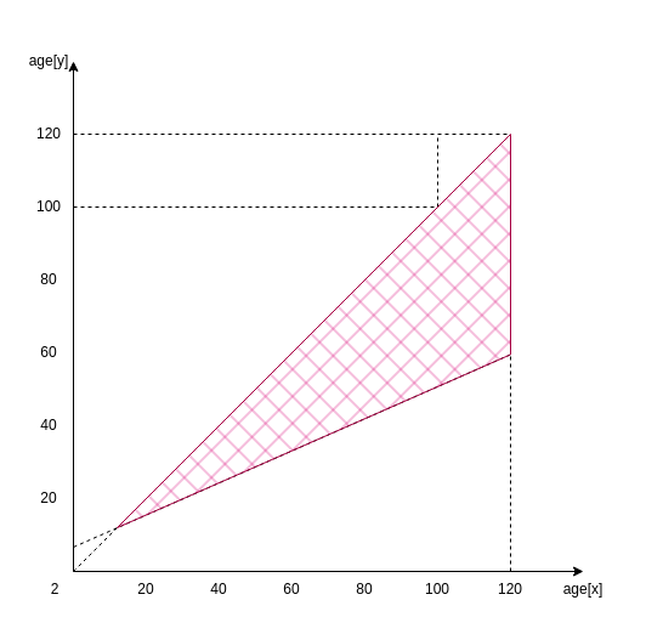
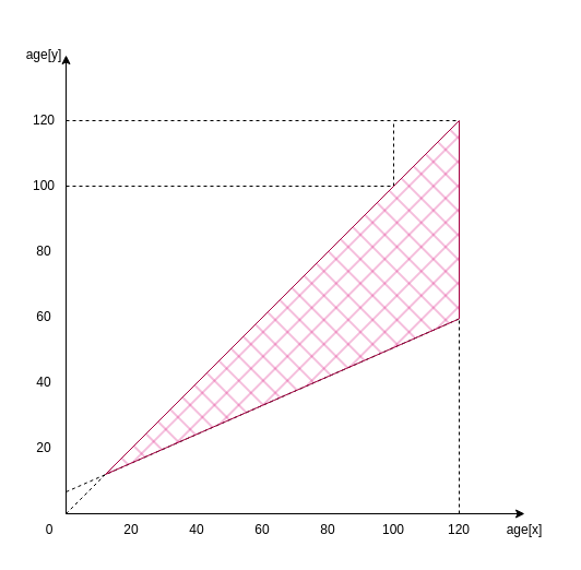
  <mxCell id="0" />
  <mxCell id="1" parent="0" />
  <mxCell id="2" value="" style="endArrow=classic;html=1;rounded=0;" edge="1" parent="1"><mxGeometry width="50" height="50" relative="1" as="geometry"><mxPoint x="60" y="470" as="sourcePoint" /><mxPoint x="480" y="470" as="targetPoint" /></mxGeometry></mxCell>
  <mxCell id="3" value="" style="endArrow=classic;html=1;rounded=0;" edge="1" parent="1"><mxGeometry width="50" height="50" relative="1" as="geometry"><mxPoint x="60" y="470" as="sourcePoint" /><mxPoint x="60" y="50" as="targetPoint" /></mxGeometry></mxCell>
  <mxCell id="4" value="" style="endArrow=none;dashed=1;html=1;rounded=0;" edge="1" parent="1"><mxGeometry width="50" height="50" relative="1" as="geometry"><mxPoint x="60" y="470" as="sourcePoint" /><mxPoint x="420" y="110" as="targetPoint" /></mxGeometry></mxCell>
  <mxCell id="5" value="" style="endArrow=none;dashed=1;html=1;rounded=0;" edge="1" parent="1"><mxGeometry width="50" height="50" relative="1" as="geometry"><mxPoint x="420" y="470" as="sourcePoint" /><mxPoint x="420" y="110" as="targetPoint" /></mxGeometry></mxCell>
  <mxCell id="6" value="" style="endArrow=none;dashed=1;html=1;rounded=0;" edge="1" parent="1"><mxGeometry width="50" height="50" relative="1" as="geometry"><mxPoint x="60" y="110" as="sourcePoint" /><mxPoint x="420" y="110" as="targetPoint" /></mxGeometry></mxCell>
  <mxCell id="7" value="" style="endArrow=none;dashed=1;html=1;rounded=0;entryX=0.56;entryY=0;entryDx=0;entryDy=0;entryPerimeter=0;" edge="1" parent="1" target="37"><mxGeometry width="50" height="50" relative="1" as="geometry"><mxPoint x="60" y="450" as="sourcePoint" /><mxPoint x="420" y="290" as="targetPoint" /></mxGeometry></mxCell>
  <mxCell id="8" value="" style="endArrow=none;dashed=1;html=1;rounded=0;" edge="1" parent="1"><mxGeometry width="50" height="50" relative="1" as="geometry"><mxPoint x="60" y="170" as="sourcePoint" /><mxPoint x="360" y="170" as="targetPoint" /></mxGeometry></mxCell>
  <mxCell id="9" value="" style="endArrow=none;dashed=1;html=1;rounded=0;" edge="1" parent="1"><mxGeometry width="50" height="50" relative="1" as="geometry"><mxPoint x="360" y="170" as="sourcePoint" /><mxPoint x="360" y="110" as="targetPoint" /></mxGeometry></mxCell>
  <mxCell id="10" value="" style="shape=table;startSize=0;container=1;collapsible=0;childLayout=tableLayout;fillColor=none;strokeColor=none;" vertex="1" parent="1"><mxGeometry x="20" y="20" width="40" height="420" as="geometry" /></mxCell>
  <mxCell id="11" style="shape=tableRow;horizontal=0;startSize=0;swimlaneHead=0;swimlaneBody=0;strokeColor=inherit;top=0;left=0;bottom=0;right=0;collapsible=0;dropTarget=0;fillColor=none;points=[[0,0.5],[1,0.5]];portConstraint=eastwest;" vertex="1" parent="10"><mxGeometry width="40" height="60" as="geometry" /></mxCell>
  <mxCell id="12" value="age[y]" style="shape=partialRectangle;html=1;whiteSpace=wrap;connectable=0;strokeColor=inherit;overflow=hidden;fillColor=none;top=0;left=0;bottom=0;right=0;pointerEvents=1;" vertex="1" parent="11"><mxGeometry width="40" height="60" as="geometry"><mxRectangle width="40" height="60" as="alternateBounds" /></mxGeometry></mxCell>
  <mxCell id="13" value="" style="shape=tableRow;horizontal=0;startSize=0;swimlaneHead=0;swimlaneBody=0;strokeColor=inherit;top=0;left=0;bottom=0;right=0;collapsible=0;dropTarget=0;fillColor=none;points=[[0,0.5],[1,0.5]];portConstraint=eastwest;" vertex="1" parent="10"><mxGeometry y="60" width="40" height="60" as="geometry" /></mxCell>
  <mxCell id="14" value="120" style="shape=partialRectangle;html=1;whiteSpace=wrap;connectable=0;strokeColor=inherit;overflow=hidden;fillColor=none;top=0;left=0;bottom=0;right=0;pointerEvents=1;" vertex="1" parent="13"><mxGeometry width="40" height="60" as="geometry"><mxRectangle width="40" height="60" as="alternateBounds" /></mxGeometry></mxCell>
  <mxCell id="15" value="" style="shape=tableRow;horizontal=0;startSize=0;swimlaneHead=0;swimlaneBody=0;strokeColor=inherit;top=0;left=0;bottom=0;right=0;collapsible=0;dropTarget=0;fillColor=none;points=[[0,0.5],[1,0.5]];portConstraint=eastwest;" vertex="1" parent="10"><mxGeometry y="120" width="40" height="60" as="geometry" /></mxCell>
  <mxCell id="16" value="100" style="shape=partialRectangle;html=1;whiteSpace=wrap;connectable=0;strokeColor=inherit;overflow=hidden;fillColor=none;top=0;left=0;bottom=0;right=0;pointerEvents=1;" vertex="1" parent="15"><mxGeometry width="40" height="60" as="geometry"><mxRectangle width="40" height="60" as="alternateBounds" /></mxGeometry></mxCell>
  <mxCell id="17" value="" style="shape=tableRow;horizontal=0;startSize=0;swimlaneHead=0;swimlaneBody=0;strokeColor=inherit;top=0;left=0;bottom=0;right=0;collapsible=0;dropTarget=0;fillColor=none;points=[[0,0.5],[1,0.5]];portConstraint=eastwest;" vertex="1" parent="10"><mxGeometry y="180" width="40" height="60" as="geometry" /></mxCell>
  <mxCell id="18" value="80" style="shape=partialRectangle;html=1;whiteSpace=wrap;connectable=0;strokeColor=inherit;overflow=hidden;fillColor=none;top=0;left=0;bottom=0;right=0;pointerEvents=1;" vertex="1" parent="17"><mxGeometry width="40" height="60" as="geometry"><mxRectangle width="40" height="60" as="alternateBounds" /></mxGeometry></mxCell>
  <mxCell id="19" value="" style="shape=tableRow;horizontal=0;startSize=0;swimlaneHead=0;swimlaneBody=0;strokeColor=inherit;top=0;left=0;bottom=0;right=0;collapsible=0;dropTarget=0;fillColor=none;points=[[0,0.5],[1,0.5]];portConstraint=eastwest;" vertex="1" parent="10"><mxGeometry y="240" width="40" height="60" as="geometry" /></mxCell>
  <mxCell id="20" value="60" style="shape=partialRectangle;html=1;whiteSpace=wrap;connectable=0;strokeColor=inherit;overflow=hidden;fillColor=none;top=0;left=0;bottom=0;right=0;pointerEvents=1;" vertex="1" parent="19"><mxGeometry width="40" height="60" as="geometry"><mxRectangle width="40" height="60" as="alternateBounds" /></mxGeometry></mxCell>
  <mxCell id="21" value="" style="shape=tableRow;horizontal=0;startSize=0;swimlaneHead=0;swimlaneBody=0;strokeColor=inherit;top=0;left=0;bottom=0;right=0;collapsible=0;dropTarget=0;fillColor=none;points=[[0,0.5],[1,0.5]];portConstraint=eastwest;" vertex="1" parent="10"><mxGeometry y="300" width="40" height="60" as="geometry" /></mxCell>
  <mxCell id="22" value="40" style="shape=partialRectangle;html=1;whiteSpace=wrap;connectable=0;strokeColor=inherit;overflow=hidden;fillColor=none;top=0;left=0;bottom=0;right=0;pointerEvents=1;" vertex="1" parent="21"><mxGeometry width="40" height="60" as="geometry"><mxRectangle width="40" height="60" as="alternateBounds" /></mxGeometry></mxCell>
  <mxCell id="23" style="shape=tableRow;horizontal=0;startSize=0;swimlaneHead=0;swimlaneBody=0;strokeColor=inherit;top=0;left=0;bottom=0;right=0;collapsible=0;dropTarget=0;fillColor=none;points=[[0,0.5],[1,0.5]];portConstraint=eastwest;" vertex="1" parent="10"><mxGeometry y="360" width="40" height="60" as="geometry" /></mxCell>
  <mxCell id="24" value="20" style="shape=partialRectangle;html=1;whiteSpace=wrap;connectable=0;strokeColor=inherit;overflow=hidden;fillColor=none;top=0;left=0;bottom=0;right=0;pointerEvents=1;" vertex="1" parent="23"><mxGeometry width="40" height="60" as="geometry"><mxRectangle width="40" height="60" as="alternateBounds" /></mxGeometry></mxCell>
  <mxCell id="25" value="" style="shape=table;startSize=0;container=1;collapsible=0;childLayout=tableLayout;fillColor=none;strokeColor=none;" vertex="1" parent="1"><mxGeometry x="30" y="470" width="30" height="30" as="geometry" /></mxCell>
  <mxCell id="26" value="" style="shape=tableRow;horizontal=0;startSize=0;swimlaneHead=0;swimlaneBody=0;strokeColor=inherit;top=0;left=0;bottom=0;right=0;collapsible=0;dropTarget=0;fillColor=none;points=[[0,0.5],[1,0.5]];portConstraint=eastwest;" vertex="1" parent="25"><mxGeometry width="30" height="30" as="geometry" /></mxCell>
- <mxCell id="27" value="2" style="shape=partialRectangle;html=1;whiteSpace=wrap;connectable=0;strokeColor=inherit;overflow=hidden;fillColor=none;top=0;left=0;bottom=0;right=0;pointerEvents=1;" vertex="1" parent="26"><mxGeometry width="30" height="30" as="geometry"><mxRectangle width="30" height="30" as="alternateBounds" /></mxGeometry></mxCell>
+ <mxCell id="27" value="0" style="shape=partialRectangle;html=1;whiteSpace=wrap;connectable=0;strokeColor=inherit;overflow=hidden;fillColor=none;top=0;left=0;bottom=0;right=0;pointerEvents=1;" vertex="1" parent="26"><mxGeometry width="30" height="30" as="geometry"><mxRectangle width="30" height="30" as="alternateBounds" /></mxGeometry></mxCell>
  <mxCell id="28" value="" style="shape=table;startSize=0;container=1;collapsible=0;childLayout=tableLayout;fillColor=none;strokeColor=none;" vertex="1" parent="1"><mxGeometry x="90" y="470" width="420" height="30" as="geometry" /></mxCell>
  <mxCell id="29" value="" style="shape=tableRow;horizontal=0;startSize=0;swimlaneHead=0;swimlaneBody=0;strokeColor=inherit;top=0;left=0;bottom=0;right=0;collapsible=0;dropTarget=0;fillColor=none;points=[[0,0.5],[1,0.5]];portConstraint=eastwest;" vertex="1" parent="28"><mxGeometry width="420" height="30" as="geometry" /></mxCell>
  <mxCell id="30" value="20" style="shape=partialRectangle;html=1;whiteSpace=wrap;connectable=0;strokeColor=inherit;overflow=hidden;fillColor=none;top=0;left=0;bottom=0;right=0;pointerEvents=1;" vertex="1" parent="29"><mxGeometry width="60" height="30" as="geometry"><mxRectangle width="60" height="30" as="alternateBounds" /></mxGeometry></mxCell>
  <mxCell id="31" value="40" style="shape=partialRectangle;html=1;whiteSpace=wrap;connectable=0;strokeColor=inherit;overflow=hidden;fillColor=none;top=0;left=0;bottom=0;right=0;pointerEvents=1;" vertex="1" parent="29"><mxGeometry x="60" width="60" height="30" as="geometry"><mxRectangle width="60" height="30" as="alternateBounds" /></mxGeometry></mxCell>
  <mxCell id="32" value="60" style="shape=partialRectangle;html=1;whiteSpace=wrap;connectable=0;strokeColor=inherit;overflow=hidden;fillColor=none;top=0;left=0;bottom=0;right=0;pointerEvents=1;" vertex="1" parent="29"><mxGeometry x="120" width="60" height="30" as="geometry"><mxRectangle width="60" height="30" as="alternateBounds" /></mxGeometry></mxCell>
  <mxCell id="33" value="80" style="shape=partialRectangle;html=1;whiteSpace=wrap;connectable=0;strokeColor=inherit;overflow=hidden;fillColor=none;top=0;left=0;bottom=0;right=0;pointerEvents=1;" vertex="1" parent="29"><mxGeometry x="180" width="60" height="30" as="geometry"><mxRectangle width="60" height="30" as="alternateBounds" /></mxGeometry></mxCell>
  <mxCell id="34" value="100" style="shape=partialRectangle;html=1;whiteSpace=wrap;connectable=0;strokeColor=inherit;overflow=hidden;fillColor=none;top=0;left=0;bottom=0;right=0;pointerEvents=1;" vertex="1" parent="29"><mxGeometry x="240" width="60" height="30" as="geometry"><mxRectangle width="60" height="30" as="alternateBounds" /></mxGeometry></mxCell>
  <mxCell id="35" value="120" style="shape=partialRectangle;html=1;whiteSpace=wrap;connectable=0;strokeColor=inherit;overflow=hidden;fillColor=none;top=0;left=0;bottom=0;right=0;pointerEvents=1;" vertex="1" parent="29"><mxGeometry x="300" width="60" height="30" as="geometry"><mxRectangle width="60" height="30" as="alternateBounds" /></mxGeometry></mxCell>
  <mxCell id="36" value="age[x]" style="shape=partialRectangle;html=1;whiteSpace=wrap;connectable=0;strokeColor=inherit;overflow=hidden;fillColor=none;top=0;left=0;bottom=0;right=0;pointerEvents=1;" vertex="1" parent="29"><mxGeometry x="360" width="60" height="30" as="geometry"><mxRectangle width="60" height="30" as="alternateBounds" /></mxGeometry></mxCell>
  <mxCell id="37" value="" style="verticalLabelPosition=bottom;verticalAlign=top;html=1;shape=mxgraph.basic.polygon;polyCoords=[[0,0],[1,1],[0.56,0]];polyline=0;direction=south;rotation=0;fillStyle=cross-hatch;fillColor=#d80073;fontColor=#ffffff;strokeColor=#A50040;" vertex="1" parent="1"><mxGeometry x="96" y="110" width="324" height="324" as="geometry" /></mxCell>
